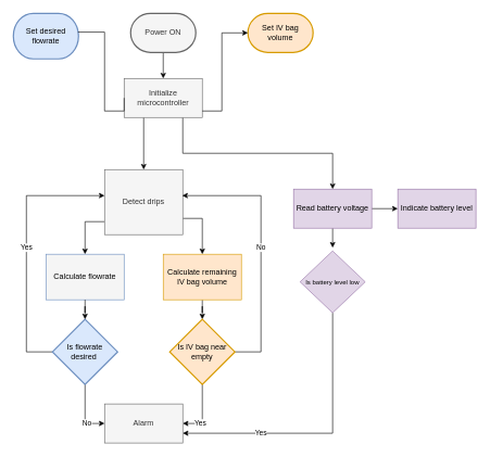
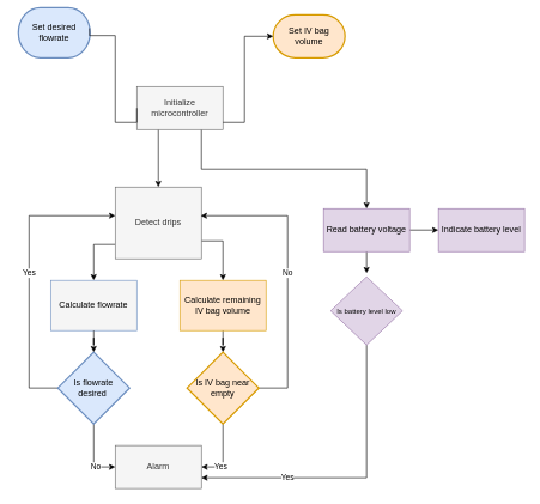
  <mxCell id="0" />
  <mxCell id="1" parent="0" />
- <mxCell id="2" value="" style="edgeStyle=orthogonalEdgeStyle;rounded=0;orthogonalLoop=1;jettySize=auto;html=1;" parent="1" source="3" target="6" edge="1"><mxGeometry relative="1" as="geometry" /></mxCell>
- <mxCell id="3" value="Power ON" style="strokeWidth=2;html=1;shape=mxgraph.flowchart.terminator;whiteSpace=wrap;fillColor=#f5f5f5;fontColor=#333333;strokeColor=#666666;" parent="1" vertex="1"><mxGeometry x="200" y="20" width="100" height="60" as="geometry" /></mxCell>
  <mxCell id="4" value="" style="edgeStyle=orthogonalEdgeStyle;rounded=0;orthogonalLoop=1;jettySize=auto;html=1;" parent="1" source="6" target="9" edge="1"><mxGeometry relative="1" as="geometry"><Array as="points"><mxPoint x="220" y="250" /><mxPoint x="220" y="250" /></Array></mxGeometry></mxCell>
  <mxCell id="5" style="edgeStyle=orthogonalEdgeStyle;rounded=0;orthogonalLoop=1;jettySize=auto;html=1;exitX=0.75;exitY=1;exitDx=0;exitDy=0;entryX=0.5;entryY=0;entryDx=0;entryDy=0;" parent="1" source="6" target="26" edge="1"><mxGeometry relative="1" as="geometry" /></mxCell>
  <mxCell id="6" value="Initialize microcontroller" style="rounded=0;whiteSpace=wrap;html=1;fillColor=#f5f5f5;fontColor=#333333;strokeColor=#666666;" parent="1" vertex="1"><mxGeometry x="190" y="120" width="120" height="60" as="geometry" /></mxCell>
  <mxCell id="7" style="edgeStyle=orthogonalEdgeStyle;rounded=0;orthogonalLoop=1;jettySize=auto;html=1;entryX=0.5;entryY=0;entryDx=0;entryDy=0;" parent="1" source="9" edge="1"><mxGeometry relative="1" as="geometry"><mxPoint x="130" y="390" as="targetPoint" /><Array as="points"><mxPoint x="130" y="340" /></Array></mxGeometry></mxCell>
  <mxCell id="8" style="edgeStyle=orthogonalEdgeStyle;rounded=0;orthogonalLoop=1;jettySize=auto;html=1;exitX=1;exitY=0.75;exitDx=0;exitDy=0;entryX=0.5;entryY=0;entryDx=0;entryDy=0;" parent="1" source="9" target="19" edge="1"><mxGeometry relative="1" as="geometry" /></mxCell>
  <mxCell id="9" value="Detect drips" style="rounded=0;whiteSpace=wrap;html=1;fillColor=#f5f5f5;fontColor=#333333;strokeColor=#666666;" parent="1" vertex="1"><mxGeometry x="160" y="260" width="120" height="100" as="geometry" /></mxCell>
  <mxCell id="10" value="Calculate flowrate" style="rounded=0;whiteSpace=wrap;html=1;fillColor=#f5f5f5;strokeColor=#6c8ebf;" parent="1" vertex="1"><mxGeometry x="70" y="390" width="120" height="70" as="geometry" /></mxCell>
- <mxCell id="11" value="Set desired flowrate" style="strokeWidth=2;html=1;shape=mxgraph.flowchart.terminator;whiteSpace=wrap;fillColor=#dae8fc;strokeColor=#6c8ebf;" parent="1" vertex="1"><mxGeometry x="20" y="20" width="100" height="70" as="geometry" /></mxCell>
+ <mxCell id="11" value="Set desired flowrate" style="strokeWidth=2;html=1;shape=mxgraph.flowchart.terminator;whiteSpace=wrap;fillColor=#dae8fc;strokeColor=#6c8ebf;" parent="1" vertex="1"><mxGeometry x="25" y="10" width="100" height="70" as="geometry" /></mxCell>
  <mxCell id="12" value="Set IV bag volume" style="strokeWidth=2;html=1;shape=mxgraph.flowchart.terminator;whiteSpace=wrap;fillColor=#ffe6cc;strokeColor=#d79b00;" parent="1" vertex="1"><mxGeometry x="380" y="20" width="100" height="60" as="geometry" /></mxCell>
  <mxCell id="13" style="edgeStyle=orthogonalEdgeStyle;rounded=0;orthogonalLoop=1;jettySize=auto;html=1;entryX=0.992;entryY=0.411;entryDx=0;entryDy=0;entryPerimeter=0;exitX=0;exitY=0.5;exitDx=0;exitDy=0;endArrow=none;" parent="1" source="6" target="11" edge="1"><mxGeometry relative="1" as="geometry"><mxPoint x="210" y="180" as="sourcePoint" /><mxPoint x="180" y="220" as="targetPoint" /><Array as="points"><mxPoint x="190" y="170" /><mxPoint x="160" y="170" /><mxPoint x="160" y="49" /></Array></mxGeometry></mxCell>
  <mxCell id="14" style="edgeStyle=orthogonalEdgeStyle;rounded=0;orthogonalLoop=1;jettySize=auto;html=1;entryX=0;entryY=0.5;entryDx=0;entryDy=0;entryPerimeter=0;" parent="1" source="6" target="12" edge="1"><mxGeometry relative="1" as="geometry"><Array as="points"><mxPoint x="340" y="170" /><mxPoint x="340" y="50" /></Array></mxGeometry></mxCell>
  <mxCell id="15" value="No" style="edgeStyle=orthogonalEdgeStyle;rounded=0;orthogonalLoop=1;jettySize=auto;html=1;exitX=0.5;exitY=1;exitDx=0;exitDy=0;exitPerimeter=0;entryX=0;entryY=0.5;entryDx=0;entryDy=0;" parent="1" source="17" target="23" edge="1"><mxGeometry x="0.4" relative="1" as="geometry"><mxPoint as="offset" /></mxGeometry></mxCell>
  <mxCell id="16" value="Yes" style="edgeStyle=orthogonalEdgeStyle;rounded=0;orthogonalLoop=1;jettySize=auto;html=1;" parent="1" source="17" target="9" edge="1"><mxGeometry relative="1" as="geometry"><mxPoint x="-20" y="520" as="sourcePoint" /><mxPoint x="60" y="285" as="targetPoint" /><Array as="points"><mxPoint x="40" y="540" /><mxPoint x="40" y="300" /></Array></mxGeometry></mxCell>
  <mxCell id="17" value="Is flowrate desired&amp;nbsp;" style="strokeWidth=2;html=1;shape=mxgraph.flowchart.decision;whiteSpace=wrap;fillColor=#dae8fc;strokeColor=#6c8ebf;" parent="1" vertex="1"><mxGeometry x="80" y="490" width="100" height="100" as="geometry" /></mxCell>
  <mxCell id="18" value="" style="edgeStyle=orthogonalEdgeStyle;rounded=0;orthogonalLoop=1;jettySize=auto;html=1;" parent="1" source="19" target="22" edge="1"><mxGeometry relative="1" as="geometry" /></mxCell>
  <mxCell id="19" value="Calculate remaining IV bag volume" style="rounded=0;whiteSpace=wrap;html=1;fillColor=#ffe6cc;strokeColor=#d79b00;" parent="1" vertex="1"><mxGeometry x="250" y="390" width="120" height="70" as="geometry" /></mxCell>
  <mxCell id="20" value="Yes" style="edgeStyle=orthogonalEdgeStyle;rounded=0;orthogonalLoop=1;jettySize=auto;html=1;entryX=1;entryY=0.5;entryDx=0;entryDy=0;" parent="1" source="22" target="23" edge="1"><mxGeometry x="0.4" relative="1" as="geometry"><Array as="points"><mxPoint x="310" y="650" /></Array><mxPoint as="offset" /></mxGeometry></mxCell>
  <mxCell id="21" value="No" style="edgeStyle=orthogonalEdgeStyle;rounded=0;orthogonalLoop=1;jettySize=auto;html=1;exitX=1;exitY=0.5;exitDx=0;exitDy=0;exitPerimeter=0;entryX=0.993;entryY=0.4;entryDx=0;entryDy=0;entryPerimeter=0;" parent="1" source="22" target="9" edge="1"><mxGeometry relative="1" as="geometry"><mxPoint x="400" y="535" as="sourcePoint" /><mxPoint x="300" y="280" as="targetPoint" /><Array as="points"><mxPoint x="400" y="540" /><mxPoint x="400" y="300" /></Array></mxGeometry></mxCell>
  <mxCell id="22" value="Is IV bag near empty" style="strokeWidth=2;html=1;shape=mxgraph.flowchart.decision;whiteSpace=wrap;fillColor=#ffe6cc;strokeColor=#d79b00;" parent="1" vertex="1"><mxGeometry x="260" y="490" width="100" height="100" as="geometry" /></mxCell>
  <mxCell id="23" value="Alarm" style="rounded=0;whiteSpace=wrap;html=1;fillColor=#f5f5f5;fontColor=#333333;strokeColor=#666666;" parent="1" vertex="1"><mxGeometry x="160" y="620" width="120" height="60" as="geometry" /></mxCell>
  <mxCell id="24" style="edgeStyle=orthogonalEdgeStyle;rounded=0;orthogonalLoop=1;jettySize=auto;html=1;" parent="1" source="26" target="28" edge="1"><mxGeometry relative="1" as="geometry"><mxPoint x="610" y="410" as="targetPoint" /></mxGeometry></mxCell>
  <mxCell id="25" style="edgeStyle=orthogonalEdgeStyle;rounded=0;orthogonalLoop=1;jettySize=auto;html=1;exitX=0.5;exitY=1;exitDx=0;exitDy=0;" edge="1" parent="1" source="26"><mxGeometry relative="1" as="geometry"><mxPoint x="510" y="380" as="targetPoint" /></mxGeometry></mxCell>
  <mxCell id="26" value="Read battery voltage" style="rounded=0;whiteSpace=wrap;html=1;fillColor=#e1d5e7;strokeColor=#9673a6;" parent="1" vertex="1"><mxGeometry x="450" y="290" width="120" height="60" as="geometry" /></mxCell>
  <mxCell id="27" style="edgeStyle=orthogonalEdgeStyle;rounded=0;orthogonalLoop=1;jettySize=auto;html=1;entryX=0.5;entryY=0;entryDx=0;entryDy=0;entryPerimeter=0;" parent="1" source="10" target="17" edge="1"><mxGeometry relative="1" as="geometry" /></mxCell>
  <mxCell id="28" value="Indicate battery level" style="rounded=0;whiteSpace=wrap;html=1;fillColor=#e1d5e7;strokeColor=#9673a6;" parent="1" vertex="1"><mxGeometry x="610" y="290" width="120" height="60" as="geometry" /></mxCell>
  <mxCell id="29" value="Yes" style="edgeStyle=orthogonalEdgeStyle;rounded=0;orthogonalLoop=1;jettySize=auto;html=1;entryX=1;entryY=0.75;entryDx=0;entryDy=0;" edge="1" parent="1" source="30" target="23"><mxGeometry x="0.422" relative="1" as="geometry"><Array as="points"><mxPoint x="510" y="665" /></Array><mxPoint as="offset" /></mxGeometry></mxCell>
  <mxCell id="30" value="Is battery level low" style="rhombus;whiteSpace=wrap;html=1;fontSize=10;fillColor=#e1d5e7;strokeColor=#9673a6;" vertex="1" parent="1"><mxGeometry x="460" y="385" width="100" height="95" as="geometry" /></mxCell>
